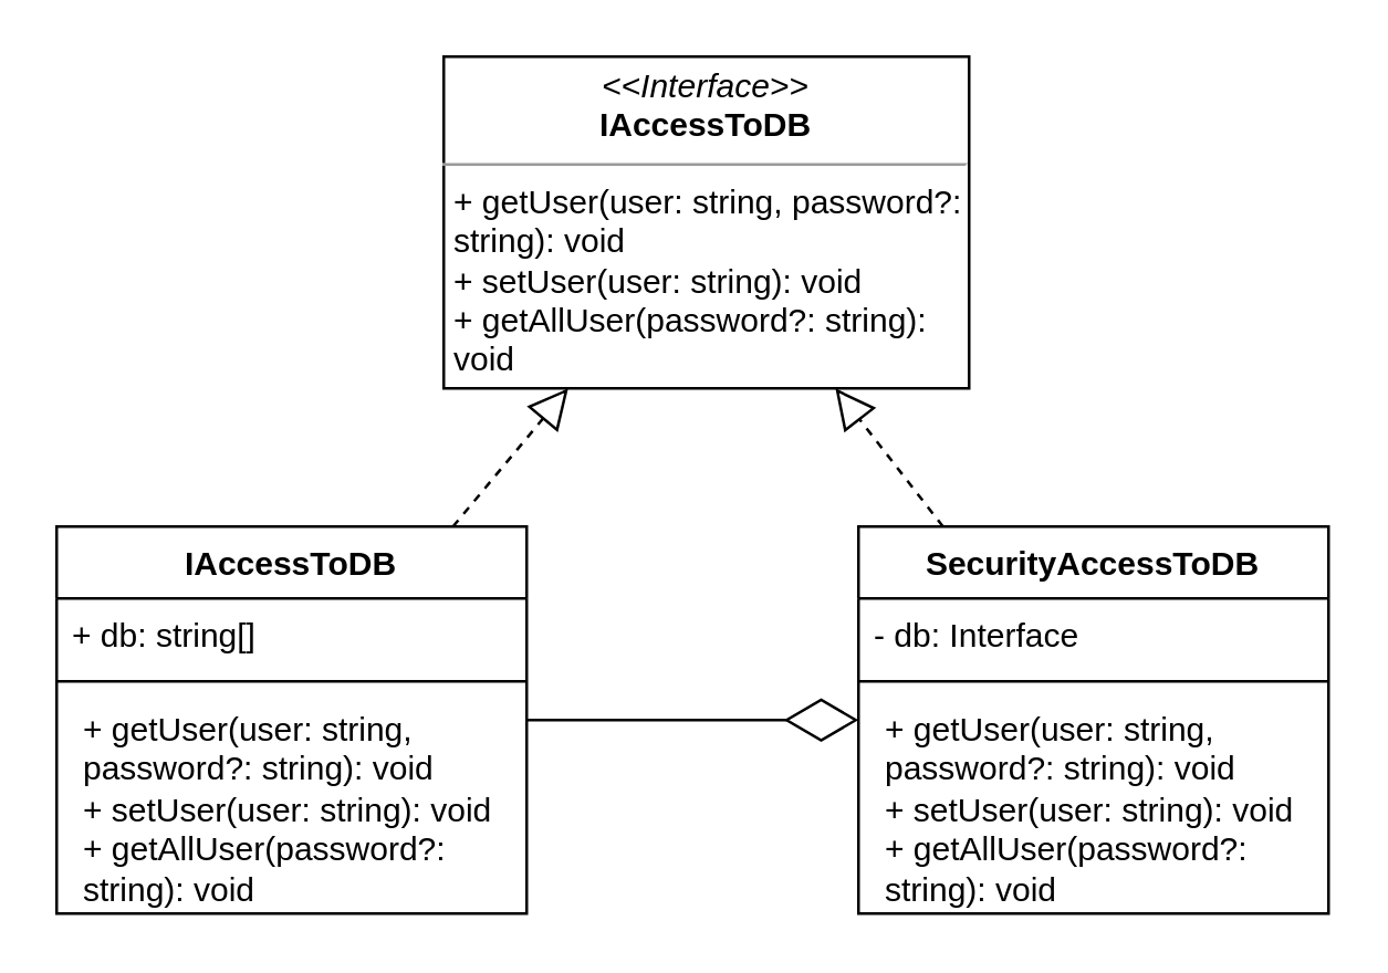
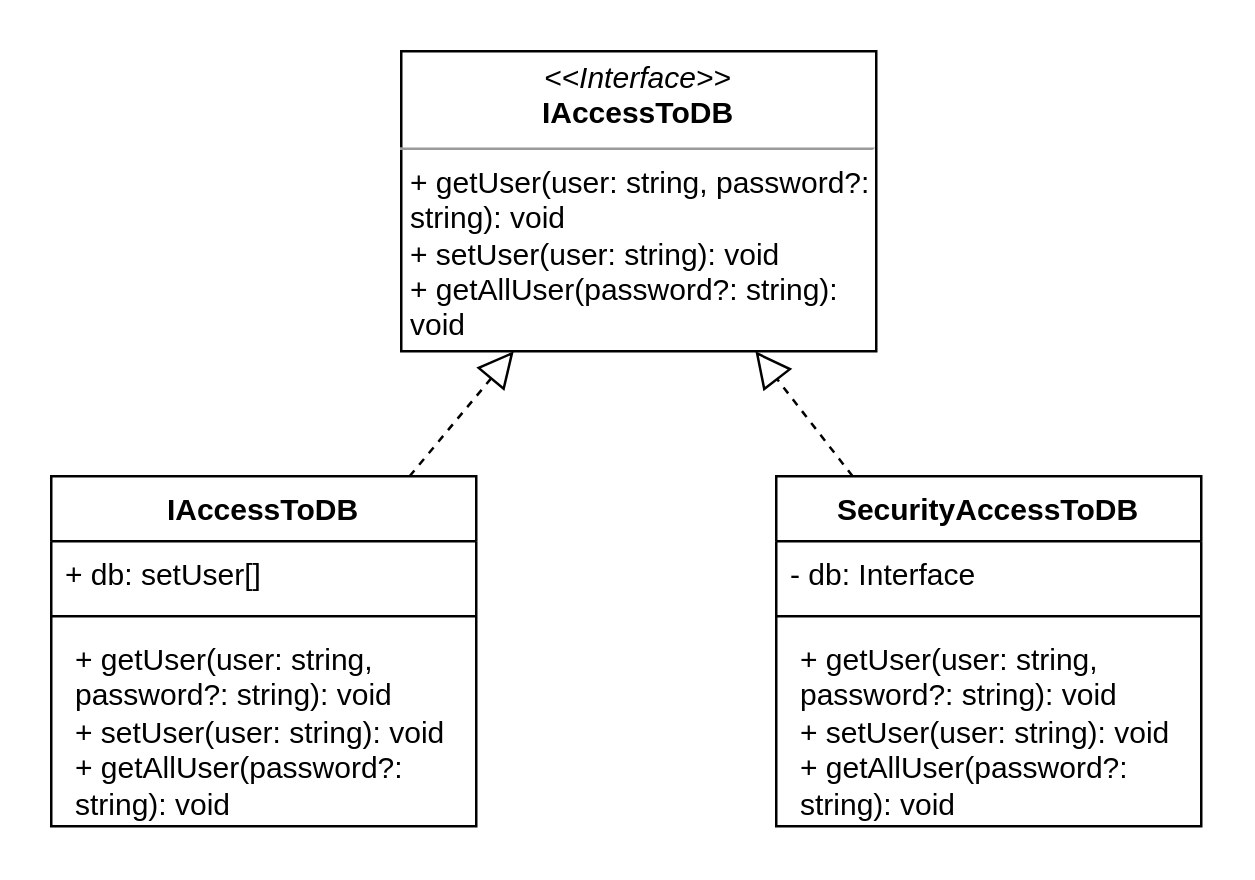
  <mxCell id="0" />
  <mxCell id="1" parent="0" />
  <mxCell id="2" value="&lt;p style=&quot;margin:0px;margin-top:4px;text-align:center;&quot;&gt;&lt;i&gt;&amp;lt;&amp;lt;Interface&amp;gt;&amp;gt;&lt;/i&gt;&lt;br&gt;&lt;b&gt;IAccessToDB&lt;/b&gt;&lt;/p&gt;&lt;hr size=&quot;1&quot;&gt;&lt;p style=&quot;margin:0px;margin-left:4px;&quot;&gt;&lt;/p&gt;&lt;p style=&quot;margin:0px;margin-left:4px;&quot;&gt;+ getUser(user: string, password?: string): void&lt;br&gt;+ setUser(user: string): void&lt;/p&gt;&lt;p style=&quot;margin:0px;margin-left:4px;&quot;&gt;+ getAllUser(password?: string): void&lt;/p&gt;" style="verticalAlign=top;align=left;overflow=fill;fontSize=12;fontFamily=Helvetica;html=1;whiteSpace=wrap;" parent="1" vertex="1"><mxGeometry x="160" y="20" width="190" height="120" as="geometry" /></mxCell>
  <mxCell id="3" value="IAccessToDB" style="swimlane;fontStyle=1;align=center;verticalAlign=top;childLayout=stackLayout;horizontal=1;startSize=26;horizontalStack=0;resizeParent=1;resizeParentMax=0;resizeLast=0;collapsible=1;marginBottom=0;whiteSpace=wrap;html=1;" parent="1" vertex="1"><mxGeometry x="20" y="190" width="170" height="140" as="geometry" /></mxCell>
- <mxCell id="4" value="+ db: string[]" style="text;strokeColor=none;fillColor=none;align=left;verticalAlign=top;spacingLeft=4;spacingRight=4;overflow=hidden;rotatable=0;points=[[0,0.5],[1,0.5]];portConstraint=eastwest;whiteSpace=wrap;html=1;" parent="3" vertex="1"><mxGeometry y="26" width="170" height="26" as="geometry" /></mxCell>
+ <mxCell id="4" value="+ db: setUser[]" style="text;strokeColor=none;fillColor=none;align=left;verticalAlign=top;spacingLeft=4;spacingRight=4;overflow=hidden;rotatable=0;points=[[0,0.5],[1,0.5]];portConstraint=eastwest;whiteSpace=wrap;html=1;" parent="3" vertex="1"><mxGeometry y="26" width="170" height="26" as="geometry" /></mxCell>
  <mxCell id="5" value="" style="line;strokeWidth=1;fillColor=none;align=left;verticalAlign=middle;spacingTop=-1;spacingLeft=3;spacingRight=3;rotatable=0;labelPosition=right;points=[];portConstraint=eastwest;strokeColor=inherit;" parent="3" vertex="1"><mxGeometry y="52" width="170" height="8" as="geometry" /></mxCell>
  <mxCell id="6" value="&lt;p style=&quot;border-color: var(--border-color); margin: 0px 0px 0px 4px;&quot;&gt;+ getUser(user: string, password?: string): void&lt;br style=&quot;border-color: var(--border-color);&quot;&gt;+ setUser(user: string): void&lt;/p&gt;&lt;p style=&quot;border-color: var(--border-color); margin: 0px 0px 0px 4px;&quot;&gt;+ getAllUser(password?: string): void&lt;/p&gt;" style="text;strokeColor=none;fillColor=none;align=left;verticalAlign=top;spacingLeft=4;spacingRight=4;overflow=hidden;rotatable=0;points=[[0,0.5],[1,0.5]];portConstraint=eastwest;whiteSpace=wrap;html=1;" parent="3" vertex="1"><mxGeometry y="60" width="170" height="80" as="geometry" /></mxCell>
  <mxCell id="7" value="SecurityAccessToDB" style="swimlane;fontStyle=1;align=center;verticalAlign=top;childLayout=stackLayout;horizontal=1;startSize=26;horizontalStack=0;resizeParent=1;resizeParentMax=0;resizeLast=0;collapsible=1;marginBottom=0;whiteSpace=wrap;html=1;" parent="1" vertex="1"><mxGeometry x="310" y="190" width="170" height="140" as="geometry" /></mxCell>
  <mxCell id="8" value="- db: Interface" style="text;strokeColor=none;fillColor=none;align=left;verticalAlign=top;spacingLeft=4;spacingRight=4;overflow=hidden;rotatable=0;points=[[0,0.5],[1,0.5]];portConstraint=eastwest;whiteSpace=wrap;html=1;" parent="7" vertex="1"><mxGeometry y="26" width="170" height="26" as="geometry" /></mxCell>
  <mxCell id="9" value="" style="line;strokeWidth=1;fillColor=none;align=left;verticalAlign=middle;spacingTop=-1;spacingLeft=3;spacingRight=3;rotatable=0;labelPosition=right;points=[];portConstraint=eastwest;strokeColor=inherit;" parent="7" vertex="1"><mxGeometry y="52" width="170" height="8" as="geometry" /></mxCell>
  <mxCell id="10" value="&lt;p style=&quot;border-color: var(--border-color); margin: 0px 0px 0px 4px;&quot;&gt;+ getUser(user: string, password?: string): void&lt;br style=&quot;border-color: var(--border-color);&quot;&gt;+ setUser(user: string): void&lt;/p&gt;&lt;p style=&quot;border-color: var(--border-color); margin: 0px 0px 0px 4px;&quot;&gt;+ getAllUser(password?: string): void&lt;/p&gt;" style="text;strokeColor=none;fillColor=none;align=left;verticalAlign=top;spacingLeft=4;spacingRight=4;overflow=hidden;rotatable=0;points=[[0,0.5],[1,0.5]];portConstraint=eastwest;whiteSpace=wrap;html=1;" parent="7" vertex="1"><mxGeometry y="60" width="170" height="80" as="geometry" /></mxCell>
  <mxCell id="11" value="" style="endArrow=block;dashed=1;endFill=0;endSize=12;html=1;rounded=0;" parent="1" source="3" target="2" edge="1"><mxGeometry width="160" relative="1" as="geometry"><mxPoint x="0" y="410" as="sourcePoint" /><mxPoint x="160" y="410" as="targetPoint" /></mxGeometry></mxCell>
  <mxCell id="12" value="" style="endArrow=block;dashed=1;endFill=0;endSize=12;html=1;rounded=0;" parent="1" source="7" target="2" edge="1"><mxGeometry width="160" relative="1" as="geometry"><mxPoint x="240" y="390" as="sourcePoint" /><mxPoint x="400" y="390" as="targetPoint" /></mxGeometry></mxCell>
- <mxCell id="13" value="" style="endArrow=diamondThin;endFill=0;endSize=24;html=1;rounded=0;" edge="1" parent="1" source="3" target="7"><mxGeometry width="160" relative="1" as="geometry"><mxPoint x="80" y="400" as="sourcePoint" /><mxPoint x="240" y="400" as="targetPoint" /></mxGeometry></mxCell>
